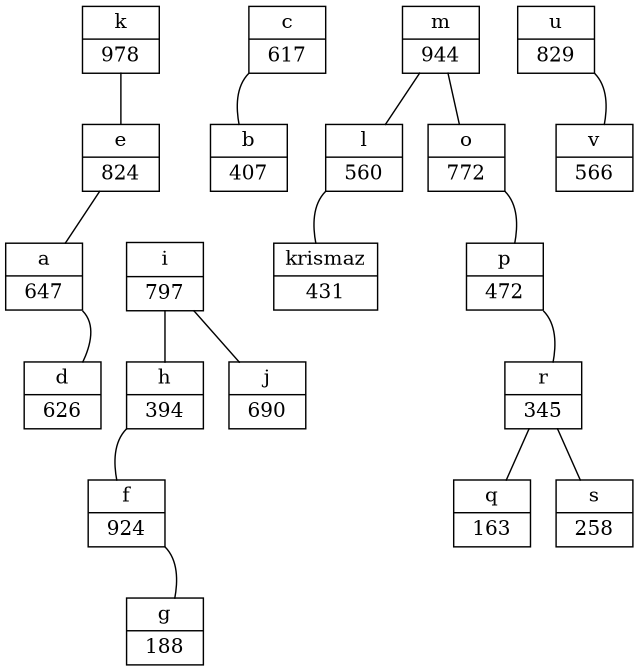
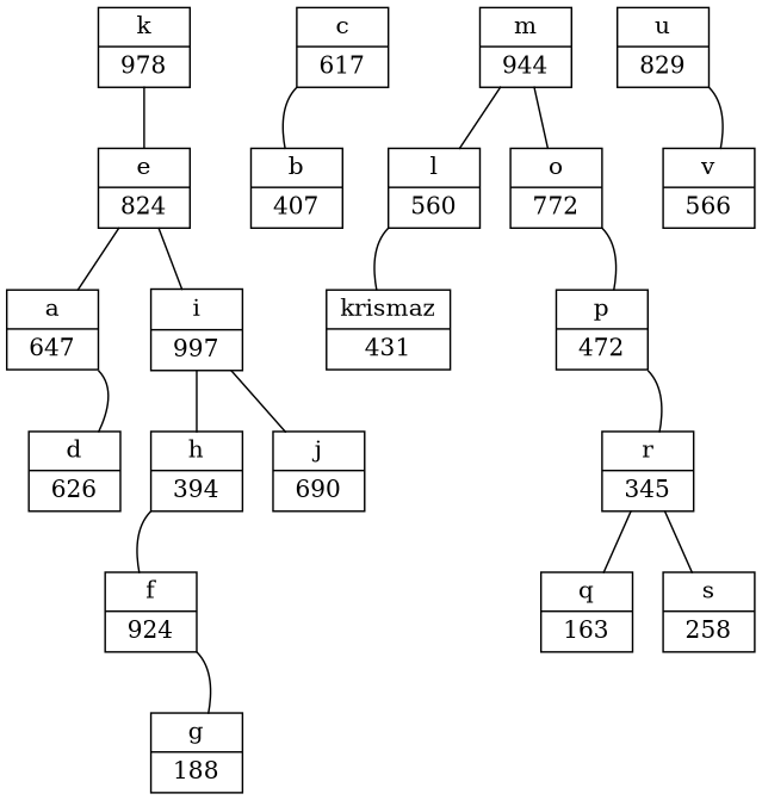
  graph {
    node [shape=record]
    n1 [label="{k | 978}"]
    n2 [label="{e | 824}"]
    n3 [label="{a | 647}"]
-   n4 [label="{i | 797}"]
+   n4 [label="{i | 997}"]
    n5 [label="{d | 626}"]
    n6 [label="{h | 394}"]
    n7 [label="{j | 690}"]
    n8 [label="{c | 617}"]
    n9 [label="{b | 407}"]
    n10 [label="{f | 924}"]
    n11 [label="{g | 188}"]
    n12 [label="{m | 944}"]
    n13 [label="{l | 560}"]
    n14 [label="{o | 772}"]
    n15 [label="{u | 829}"]
    n16 [label="{v | 566}"]
    n17 [label="{krismaz | 431}"]
    n18 [label="{p | 472}"]
    n19 [label="{r | 345}"]
    n20 [label="{q | 163}"]
    n21 [label="{s | 258}"]
    n1 -- n2
    n2 -- n3
+   n2 -- n4
    n3 -- n5 [tailport=se]
    n4 -- n6
    n4 -- n7
    n6 -- n10 [tailport=sw]
    n8 -- n9 [tailport=sw]
    n10 -- n11 [tailport=se]
    n12 -- n13
    n12 -- n14
    n13 -- n17 [tailport=sw]
    n14 -- n18 [tailport=se]
    n15 -- n16 [tailport=se]
    n18 -- n19 [tailport=se]
    n19 -- n20
    n19 -- n21
  }
